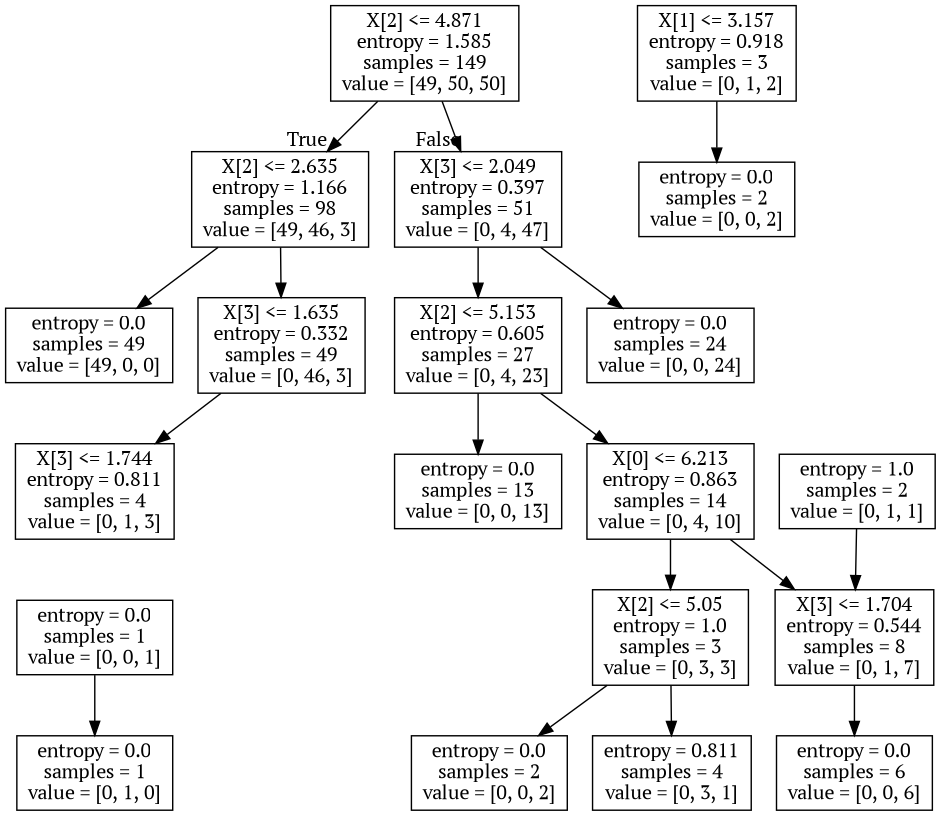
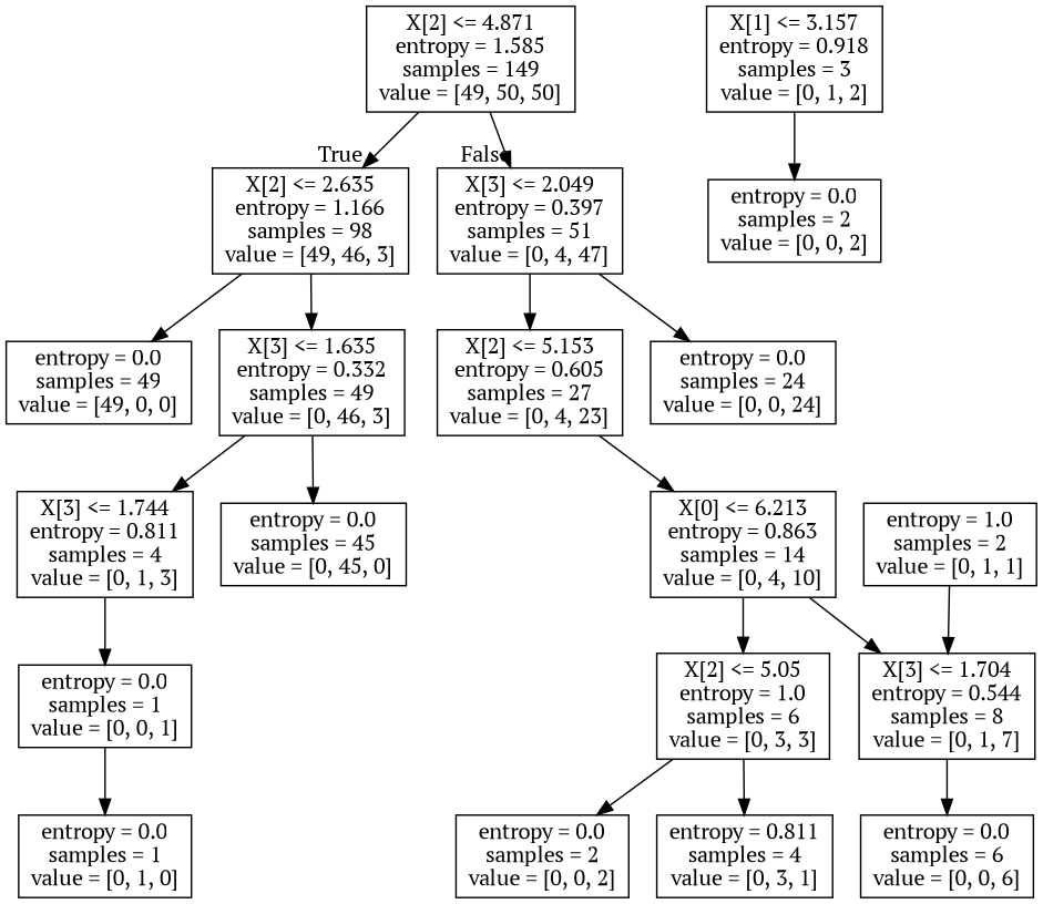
  digraph {
    fontname="PT Serif"
    node [fontname="PT Serif" shape=box]
    edge [fontname="PT Serif"]
    n1 [label="X[2] <= 4.871\nentropy = 1.585\nsamples = 149\nvalue = [49, 50, 50]"]
    n2 [label="X[2] <= 2.635\nentropy = 1.166\nsamples = 98\nvalue = [49, 46, 3]"]
    n3 [label="X[3] <= 2.049\nentropy = 0.397\nsamples = 51\nvalue = [0, 4, 47]"]
    n4 [label="entropy = 0.0\nsamples = 49\nvalue = [49, 0, 0]"]
    n5 [label="X[3] <= 1.635\nentropy = 0.332\nsamples = 49\nvalue = [0, 46, 3]"]
    n6 [label="X[2] <= 5.153\nentropy = 0.605\nsamples = 27\nvalue = [0, 4, 23]"]
    n7 [label="entropy = 0.0\nsamples = 24\nvalue = [0, 0, 24]"]
+   n8 [label="entropy = 0.0\nsamples = 45\nvalue = [0, 45, 0]"]
    n9 [label="X[3] <= 1.744\nentropy = 0.811\nsamples = 4\nvalue = [0, 1, 3]"]
    n10 [label="entropy = 0.0\nsamples = 1\nvalue = [0, 0, 1]"]
    n11 [label="entropy = 0.0\nsamples = 1\nvalue = [0, 1, 0]"]
    n12 [label="X[1] <= 3.157\nentropy = 0.918\nsamples = 3\nvalue = [0, 1, 2]"]
    n13 [label="entropy = 0.0\nsamples = 2\nvalue = [0, 0, 2]"]
    n14 [label="X[0] <= 6.213\nentropy = 0.863\nsamples = 14\nvalue = [0, 4, 10]"]
-   n15 [label="entropy = 0.0\nsamples = 13\nvalue = [0, 0, 13]"]
    n16 [label="X[3] <= 1.704\nentropy = 0.544\nsamples = 8\nvalue = [0, 1, 7]"]
-   n17 [label="X[2] <= 5.05\nentropy = 1.0\nsamples = 3\nvalue = [0, 3, 3]"]
+   n17 [label="X[2] <= 5.05\nentropy = 1.0\nsamples = 6\nvalue = [0, 3, 3]"]
    n18 [label="entropy = 0.0\nsamples = 6\nvalue = [0, 0, 6]"]
    n19 [label="entropy = 0.811\nsamples = 4\nvalue = [0, 3, 1]"]
    n20 [label="entropy = 0.0\nsamples = 2\nvalue = [0, 0, 2]"]
    n21 [label="entropy = 1.0\nsamples = 2\nvalue = [0, 1, 1]"]
    n1 -> n2 [headlabel=True labelangle=45 labeldistance=2.5]
    n1 -> n3 [headlabel=False labelangle=-45 labeldistance=2.5]
    n2 -> n4
    n2 -> n5
    n3 -> n6
    n3 -> n7
+   n5 -> n8
    n5 -> n9
    n6 -> n14
-   n6 -> n15
+   n9 -> n10
    n10 -> n11
    n12 -> n13
    n14 -> n16
    n14 -> n17
    n16 -> n18
    n17 -> n19
    n17 -> n20
    n21 -> n16
  }
